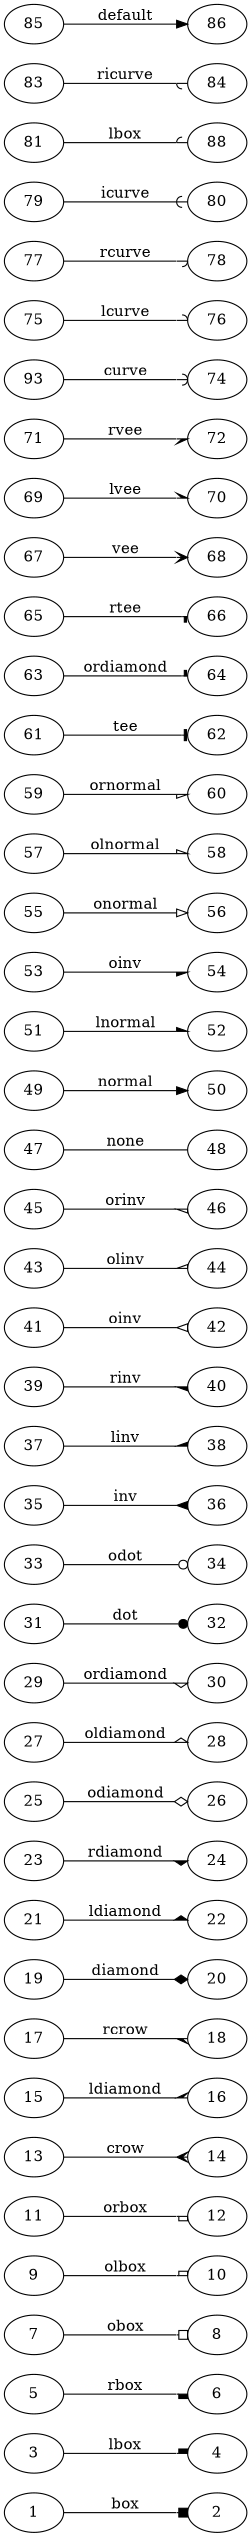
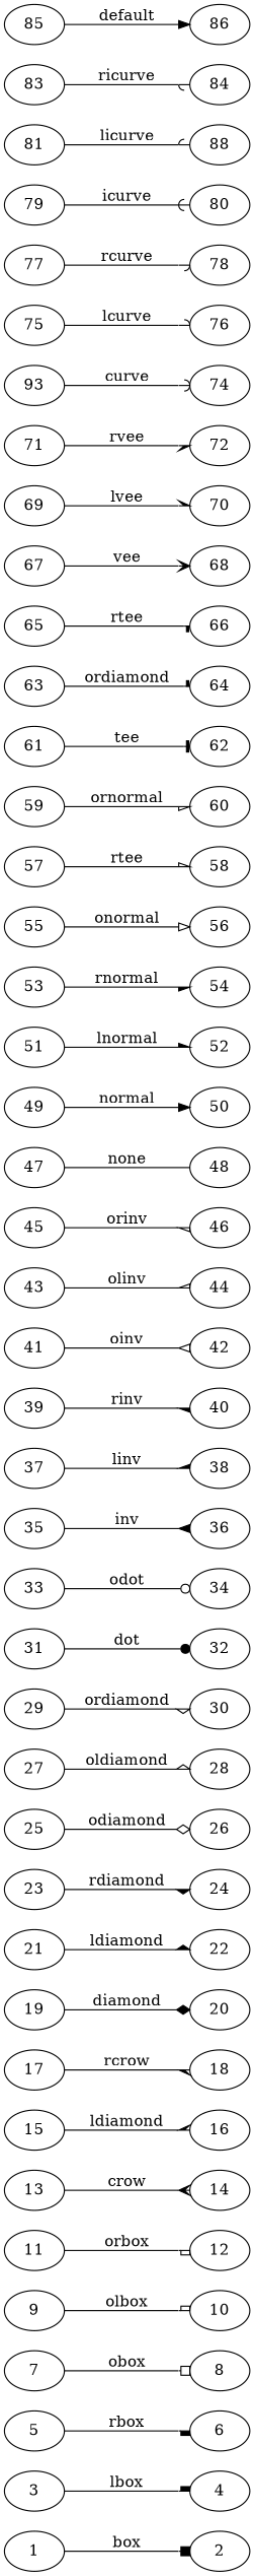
  digraph {
    rankdir=LR
    1
    2
    3
    4
    5
    6
    7
    8
    9
    10
    11
    12
    13
    14
    15
    16
    17
    18
    19
    20
    21
    22
    23
    24
    25
    26
    27
    28
    29
    30
    31
    32
    33
    34
    35
    36
    37
    38
    39
    40
    41
    42
    43
    44
    45
    46
    47
    48
    49
    50
    51
    52
    53
    54
    55
    56
    57
    58
    59
    60
    61
    62
    63
    64
    65
    66
    67
    68
    69
    70
    71
    72
    n73 [label=93]
    74
    75
    76
    77
    78
    79
    80
    n81 [label=88]
    81
    83
    84
    85
    86
    1 -> 2 [arrowhead=box label=box]
    3 -> 4 [arrowhead=lbox label=lbox]
    5 -> 6 [arrowhead=rbox label=rbox]
    7 -> 8 [arrowhead=obox label=obox]
    9 -> 10 [arrowhead=olbox label=olbox]
    11 -> 12 [arrowhead=orbox label=orbox]
    13 -> 14 [arrowhead=crow label=crow]
    15 -> 16 [arrowhead=lcrow label=ldiamond]
    17 -> 18 [arrowhead=rcrow label=rcrow]
    19 -> 20 [arrowhead=diamond label=diamond]
    21 -> 22 [arrowhead=ldiamond label=ldiamond]
    23 -> 24 [arrowhead=rdiamond label=rdiamond]
    25 -> 26 [arrowhead=odiamond label=odiamond]
    27 -> 28 [arrowhead=oldiamond label=oldiamond]
    29 -> 30 [arrowhead=ordiamond label=ordiamond]
    31 -> 32 [arrowhead=dot label=dot]
    33 -> 34 [arrowhead=odot label=odot]
    35 -> 36 [arrowhead=inv label=inv]
    37 -> 38 [arrowhead=linv label=linv]
    39 -> 40 [arrowhead=rinv label=rinv]
    41 -> 42 [arrowhead=oinv label=oinv]
    43 -> 44 [arrowhead=olinv label=olinv]
    45 -> 46 [arrowhead=orinv label=orinv]
    47 -> 48 [arrowhead=none label=none]
    49 -> 50 [arrowhead=normal label=normal]
    51 -> 52 [arrowhead=lnormal label=lnormal]
-   53 -> 54 [arrowhead=rnormal label=oinv]
+   53 -> 54 [arrowhead=rnormal label=rnormal]
    55 -> 56 [arrowhead=onormal label=onormal]
-   57 -> 58 [arrowhead=olnormal label=olnormal]
+   57 -> 58 [arrowhead=olnormal label=rtee]
    59 -> 60 [arrowhead=ornormal label=ornormal]
    61 -> 62 [arrowhead=tee label=tee]
    63 -> 64 [arrowhead=ltee label=ordiamond]
    65 -> 66 [arrowhead=rtee label=rtee]
    67 -> 68 [arrowhead=vee label=vee]
    69 -> 70 [arrowhead=lvee label=lvee]
    71 -> 72 [arrowhead=rvee label=rvee]
    n73 -> 74 [arrowhead=curve label=curve]
    75 -> 76 [arrowhead=lcurve label=lcurve]
    77 -> 78 [arrowhead=rcurve label=rcurve]
    79 -> 80 [arrowhead=icurve label=icurve]
-   81 -> n81 [arrowhead=licurve label=lbox]
+   81 -> n81 [arrowhead=licurve label=licurve]
    83 -> 84 [arrowhead=ricurve label=ricurve]
    85 -> 86 [label=default]
  }
